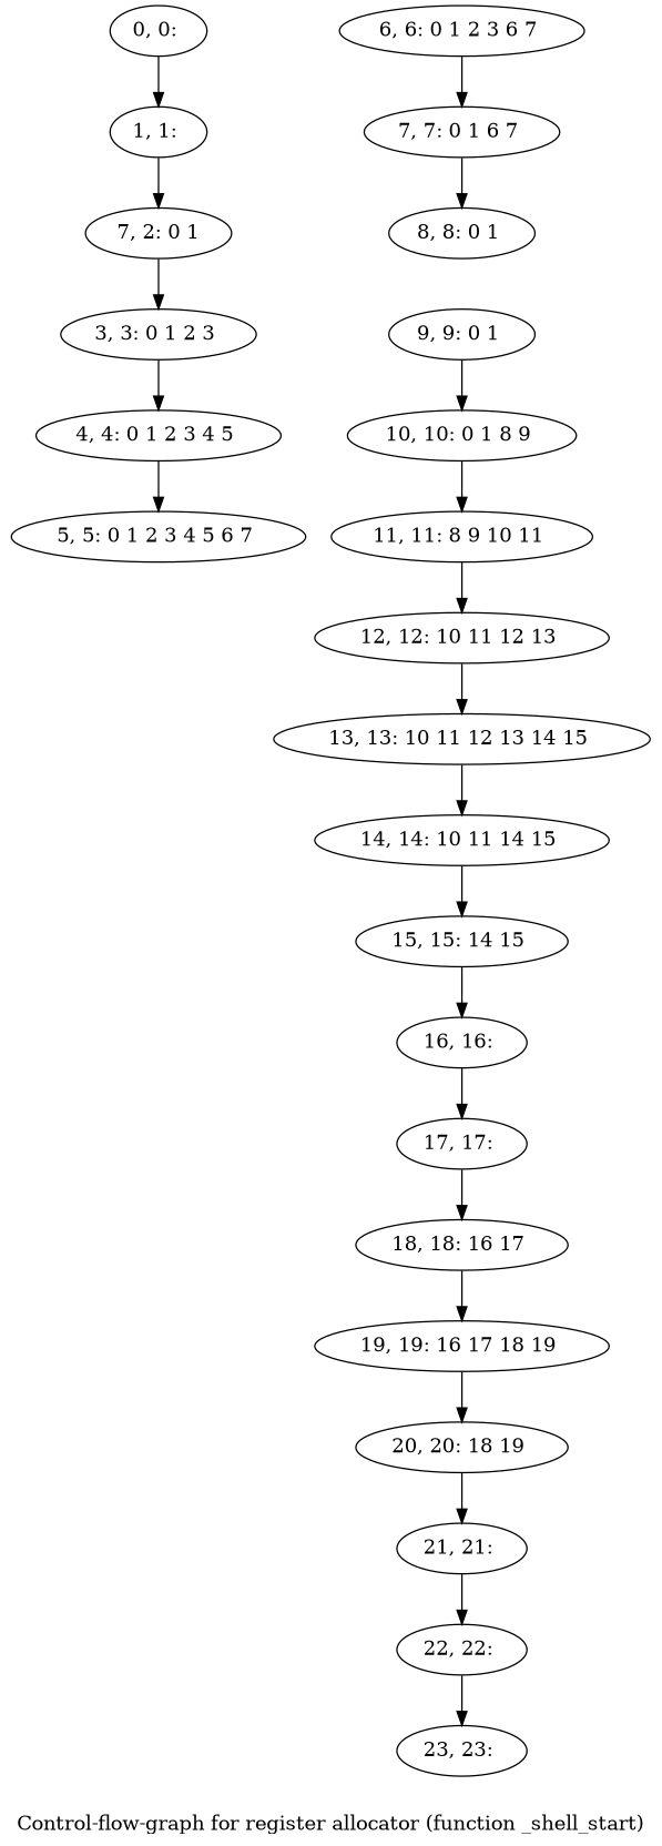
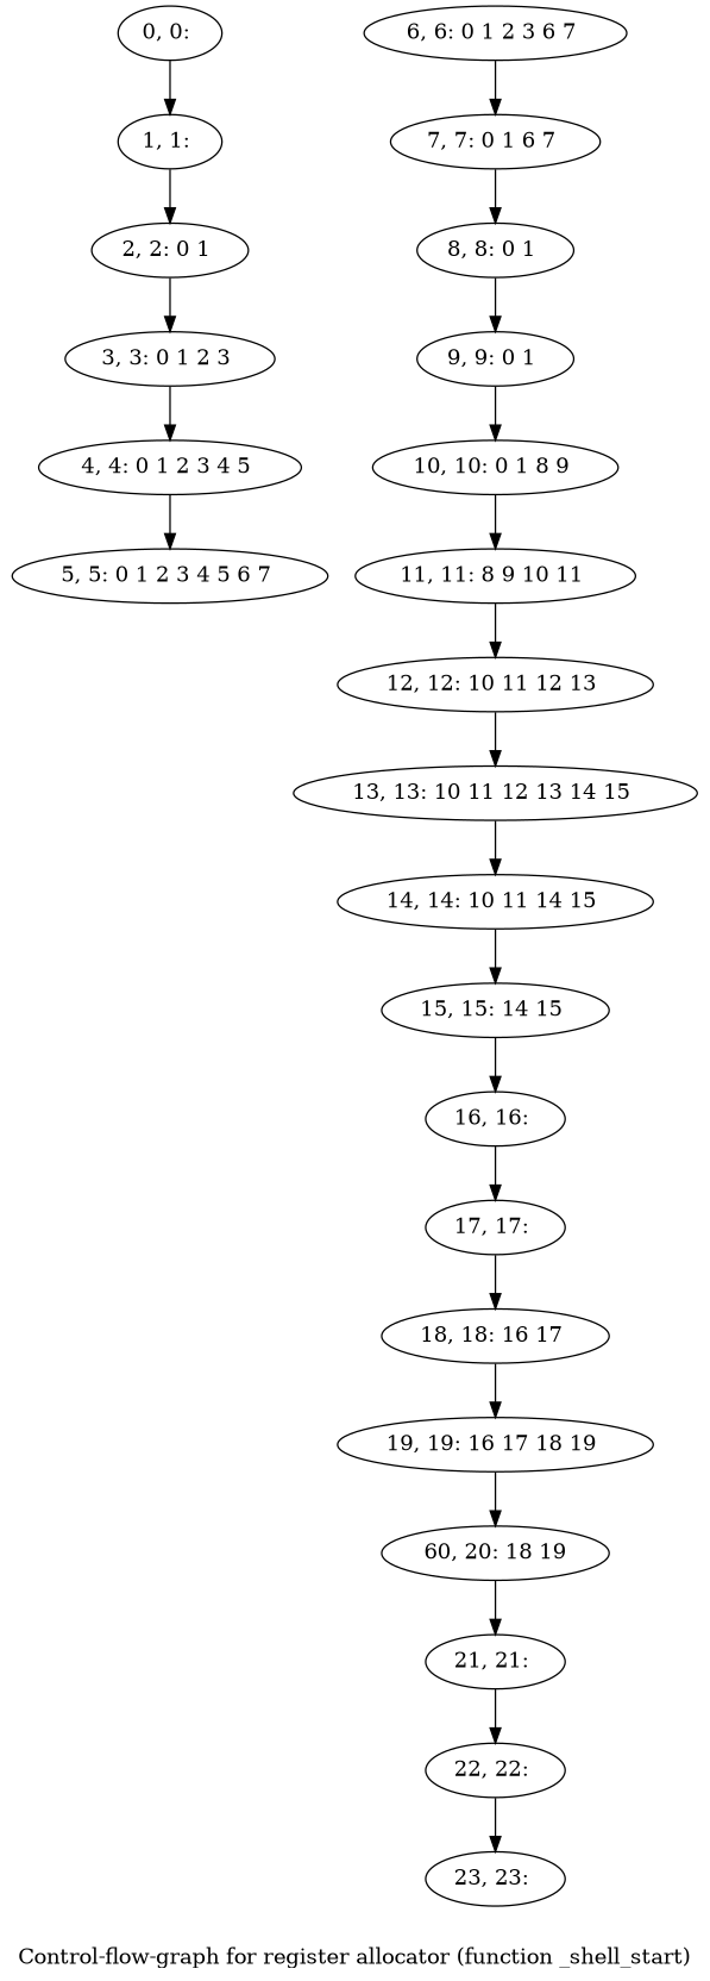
  digraph {
    label="Control-flow-graph for register allocator (function _shell_start)"
    n1 [label="0, 0: "]
    n2 [label="1, 1: "]
-   n3 [label="7, 2: 0 1"]
+   n3 [label="2, 2: 0 1 "]
    n4 [label="3, 3: 0 1 2 3 "]
    n5 [label="4, 4: 0 1 2 3 4 5 "]
    n6 [label="5, 5: 0 1 2 3 4 5 6 7 "]
    n7 [label="6, 6: 0 1 2 3 6 7 "]
    n8 [label="7, 7: 0 1 6 7 "]
    n9 [label="8, 8: 0 1 "]
    n10 [label="9, 9: 0 1 "]
    n11 [label="10, 10: 0 1 8 9 "]
    n12 [label="11, 11: 8 9 10 11 "]
    n13 [label="12, 12: 10 11 12 13 "]
    n14 [label="13, 13: 10 11 12 13 14 15 "]
    n15 [label="14, 14: 10 11 14 15 "]
    n16 [label="15, 15: 14 15 "]
    n17 [label="16, 16: "]
    n18 [label="17, 17: "]
    n19 [label="18, 18: 16 17 "]
    n20 [label="19, 19: 16 17 18 19 "]
-   n21 [label="20, 20: 18 19 "]
+   n21 [label="60, 20: 18 19"]
    n22 [label="21, 21: "]
    n23 [label="22, 22: "]
    n24 [label="23, 23: "]
    n1 -> n2
    n2 -> n3
    n3 -> n4
    n4 -> n5
    n5 -> n6
    n7 -> n8
    n8 -> n9
+   n9 -> n10
    n10 -> n11
    n11 -> n12
    n12 -> n13
    n13 -> n14
    n14 -> n15
    n15 -> n16
    n16 -> n17
    n17 -> n18
    n18 -> n19
    n19 -> n20
    n20 -> n21
    n21 -> n22
    n22 -> n23
    n23 -> n24
  }
